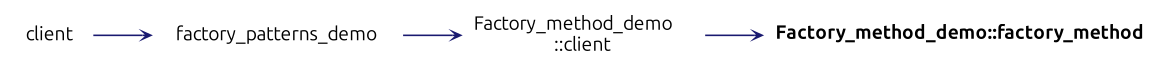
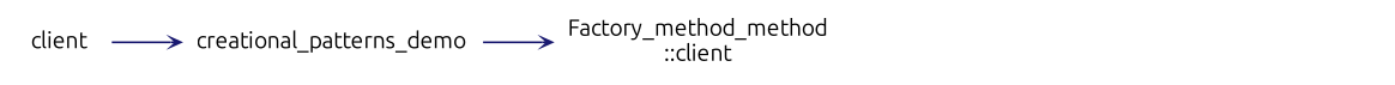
  digraph {
    rankdir=RL
    node [fontname=Ubuntu fontsize=12 shape=plaintext]
    edge [arrowhead=open arrowsize=0.5 arrowtail=open color=midnightblue dir=back fontname=Ubuntu labelfontsize=10 style=solid]
-   n1 [label=<<b>Factory_method_demo::factory_method</b>>]
-   n2 [label="Factory_method_demo\l::client"]
-   n3 [label=factory_patterns_demo]
+   n2 [label="Factory_method_method\l::client"]
+   n3 [label=creational_patterns_demo]
    n4 [label=client]
-   n1 -> n2
    n2 -> n3
    n3 -> n4
  }
